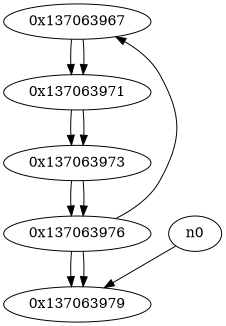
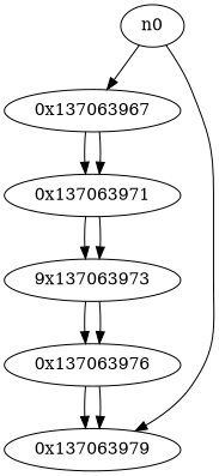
  digraph {
    n1 [label="0x137063967"]
    n2 [label="0x137063971"]
-   n3 [label="0x137063973"]
+   n3 [label="9x137063973"]
    n4 [label="0x137063976"]
    n5 [label="0x137063979"]
    n0
    n1 -> n2
    n1 -> n2
    n2 -> n3
    n2 -> n3
    n3 -> n4
    n3 -> n4
    n4 -> n5
    n4 -> n5
-   n4 -> n1
+   n0 -> n1
    n0 -> n5
  }
